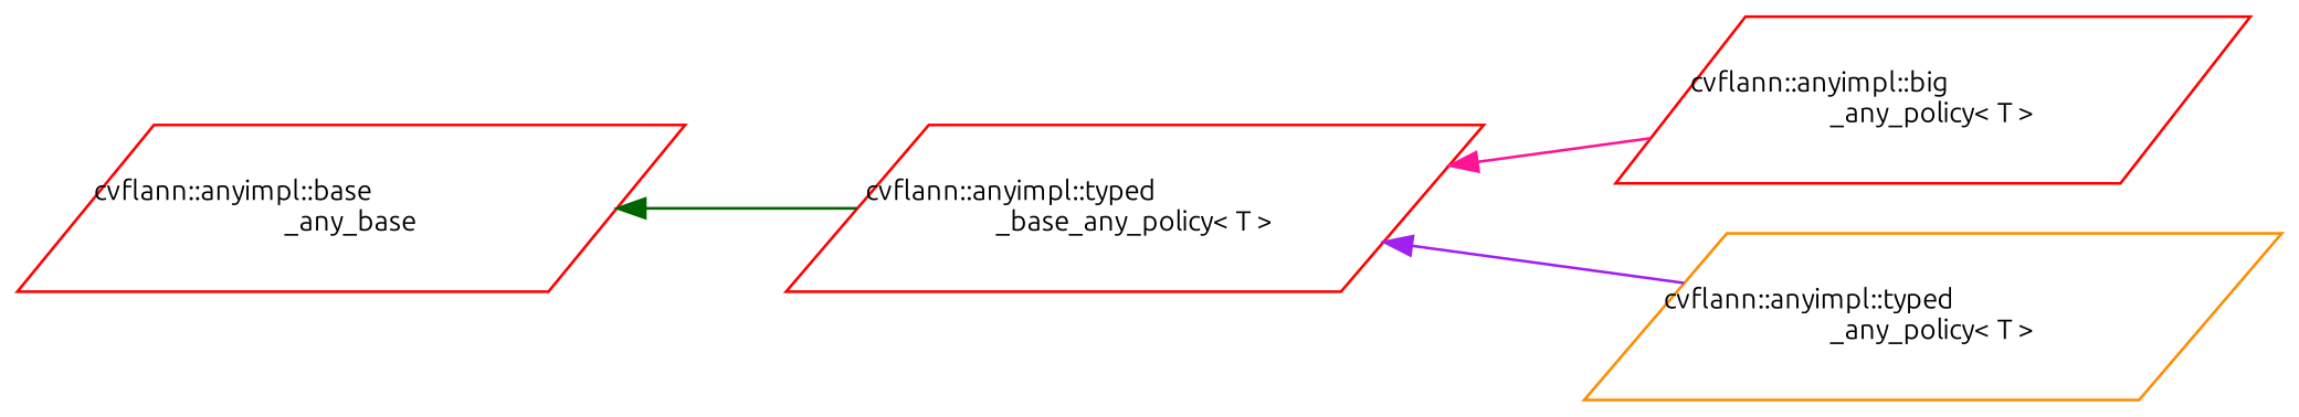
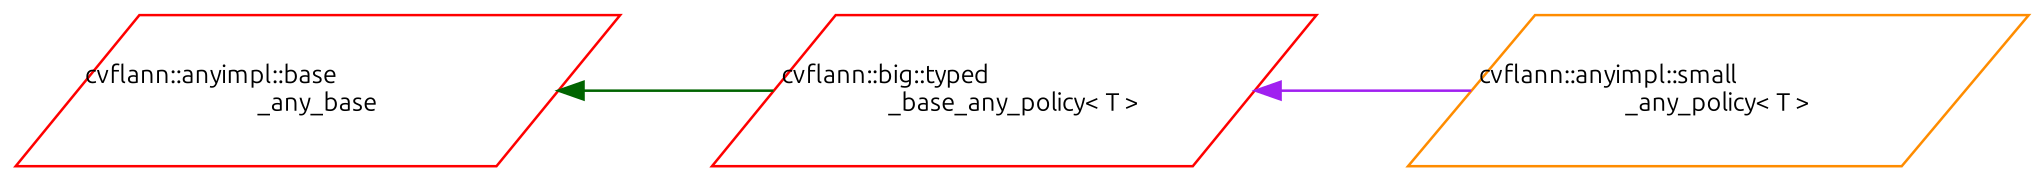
  digraph {
    fontname=Ubuntu
    rankdir=LR
    node [color=red fillcolor=white fontname=Ubuntu fontsize=10 shape=parallelogram style=filled]
    edge [dir=back fontname=Ubuntu fontsize=10 labelfontname=Helvetica labelfontsize=10 style=solid]
    n1 [height=0.2 label="cvflann::anyimpl::base\l_any_base" width=0.4]
-   n2 [height=0.2 label="cvflann::anyimpl::typed\l_base_any_policy\< T \>" width=0.4]
-   n3 [height=0.2 label="cvflann::anyimpl::big\l_any_policy\< T \>" width=0.4]
-   n4 [color=darkorange height=0.2 label="cvflann::anyimpl::typed\l_any_policy\< T \>" width=0.4]
+   n2 [height=0.2 label="cvflann::big::typed\l_base_any_policy\< T \>" width=0.4]
+   n4 [color=darkorange height=0.2 label="cvflann::anyimpl::small\l_any_policy\< T \>" width=0.4]
    n1 -> n2 [color=darkgreen]
-   n2 -> n3 [color=deeppink]
    n2 -> n4 [color=purple]
  }
